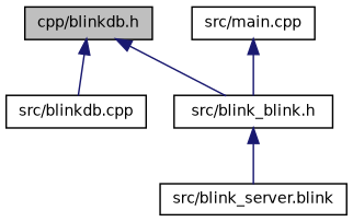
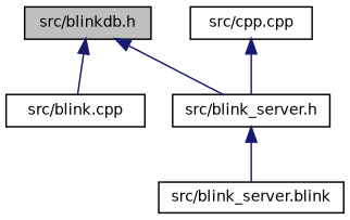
  digraph {
    node [color=black fillcolor=white fontname=Helvetica fontsize=10 shape=record style=filled]
    edge [color=midnightblue dir=back fontname=Helvetica fontsize=10 labelfontname=Helvetica labelfontsize=10 style=solid]
-   n1 [fillcolor=grey75 fontcolor=black height=0.2 label="cpp/blinkdb.h" width=0.4]
-   n2 [height=0.2 label="src/blinkdb.cpp" width=0.4]
-   n3 [height=0.2 label="src/blink_blink.h" width=0.4]
+   n1 [fillcolor=grey75 fontcolor=black height=0.2 label="src/blinkdb.h" width=0.4]
+   n2 [height=0.2 label="src/blink.cpp" width=0.4]
+   n3 [height=0.2 label="src/blink_server.h" width=0.4]
    n4 [height=0.2 label="src/blink_server.blink" width=0.4]
-   n5 [height=0.2 label="src/main.cpp" width=0.4]
+   n5 [height=0.2 label="src/cpp.cpp" width=0.4]
    n1 -> n2
    n1 -> n3
    n3 -> n4
    n5 -> n3
  }
